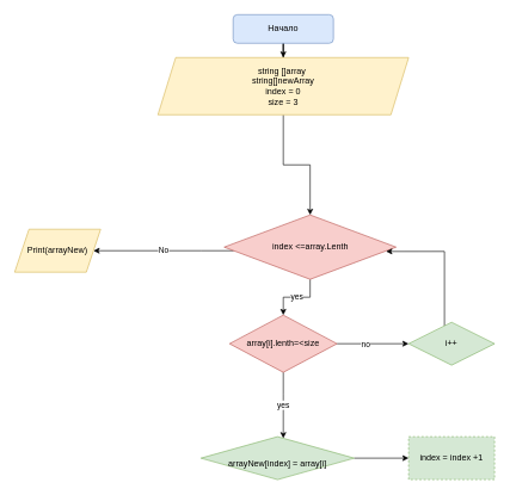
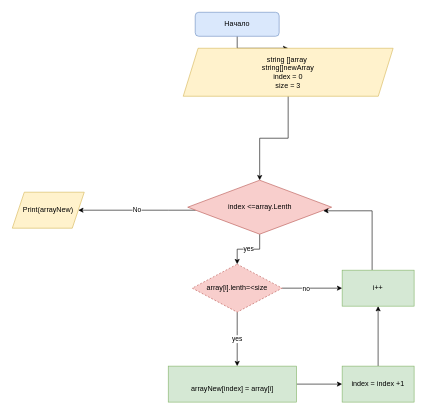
  <mxCell id="0" />
  <mxCell id="1" parent="0" />
  <mxCell id="2" value="" style="edgeStyle=orthogonalEdgeStyle;rounded=0;orthogonalLoop=1;jettySize=auto;html=1;" parent="1" source="3" target="5" edge="1"><mxGeometry relative="1" as="geometry" /></mxCell>
  <mxCell id="3" value="Начало" style="rounded=1;whiteSpace=wrap;html=1;fillColor=#dae8fc;strokeColor=#6c8ebf;" parent="1" vertex="1"><mxGeometry x="325" y="20" width="140" height="40" as="geometry" /></mxCell>
  <mxCell id="4" value="" style="edgeStyle=orthogonalEdgeStyle;rounded=0;orthogonalLoop=1;jettySize=auto;html=1;" parent="1" source="5" target="8" edge="1"><mxGeometry relative="1" as="geometry" /></mxCell>
- <mxCell id="5" value="&lt;br&gt;&lt;br&gt;&lt;br&gt;&lt;br&gt;&lt;br&gt;string []array&amp;nbsp;&lt;br&gt;string[]newArray&lt;br&gt;index = 0&lt;br&gt;size = 3&lt;br&gt;&lt;br&gt;&lt;br&gt;&lt;br&gt;&lt;br&gt;&amp;nbsp;" style="shape=parallelogram;perimeter=parallelogramPerimeter;whiteSpace=wrap;html=1;fixedSize=1;fillColor=#fff2cc;strokeColor=#d6b656;size=24.75;" parent="1" vertex="1"><mxGeometry x="220" y="80" width="350" height="80" as="geometry" /></mxCell>
+ <mxCell id="5" value="&lt;br&gt;&lt;br&gt;&lt;br&gt;&lt;br&gt;&lt;br&gt;string []array&amp;nbsp;&lt;br&gt;string[]newArray&lt;br&gt;index = 0&lt;br&gt;size = 3&lt;br&gt;&lt;br&gt;&lt;br&gt;&lt;br&gt;&lt;br&gt;&amp;nbsp;" style="shape=parallelogram;perimeter=parallelogramPerimeter;whiteSpace=wrap;html=1;fixedSize=1;fillColor=#fff2cc;strokeColor=#d6b656;size=24.75;" parent="1" vertex="1"><mxGeometry x="305" y="80" width="350" height="80" as="geometry" /></mxCell>
  <mxCell id="6" value="yes" style="edgeStyle=orthogonalEdgeStyle;rounded=0;orthogonalLoop=1;jettySize=auto;html=1;" parent="1" source="8" target="13" edge="1"><mxGeometry relative="1" as="geometry" /></mxCell>
  <mxCell id="7" value="No" style="edgeStyle=orthogonalEdgeStyle;rounded=0;orthogonalLoop=1;jettySize=auto;html=1;" parent="1" source="8" target="17" edge="1"><mxGeometry relative="1" as="geometry"><Array as="points"><mxPoint x="280" y="350" /><mxPoint x="280" y="350" /></Array></mxGeometry></mxCell>
  <mxCell id="8" value="index &amp;lt;=array.Lenth&lt;br&gt;" style="rhombus;whiteSpace=wrap;html=1;fillColor=#f8cecc;strokeColor=#b85450;" parent="1" vertex="1"><mxGeometry x="312.5" y="300" width="240" height="90" as="geometry" /></mxCell>
  <mxCell id="9" value="" style="edgeStyle=orthogonalEdgeStyle;rounded=0;orthogonalLoop=1;jettySize=auto;html=1;" parent="1" source="16" target="15" edge="1"><mxGeometry relative="1" as="geometry"><Array as="points"><mxPoint x="630" y="610" /></Array></mxGeometry></mxCell>
  <mxCell id="10" value="yes" style="edgeStyle=orthogonalEdgeStyle;rounded=0;orthogonalLoop=1;jettySize=auto;html=1;" parent="1" source="13" target="16" edge="1"><mxGeometry relative="1" as="geometry"><mxPoint x="390" y="550" as="targetPoint" /><Array as="points"><mxPoint x="395" y="550" /><mxPoint x="395" y="550" /></Array></mxGeometry></mxCell>
  <mxCell id="11" value="" style="edgeStyle=orthogonalEdgeStyle;rounded=0;orthogonalLoop=1;jettySize=auto;html=1;" parent="1" source="13" target="19" edge="1"><mxGeometry relative="1" as="geometry"><mxPoint x="570" y="480" as="targetPoint" /></mxGeometry></mxCell>
  <mxCell id="12" value="no" style="edgeLabel;html=1;align=center;verticalAlign=middle;resizable=0;points=[];" parent="11" vertex="1" connectable="0"><mxGeometry x="-0.222" relative="1" as="geometry"><mxPoint as="offset" /></mxGeometry></mxCell>
- <mxCell id="13" value="array[i].lenth=&amp;lt;size" style="rhombus;whiteSpace=wrap;html=1;fillColor=#f8cecc;strokeColor=#b85450;" parent="1" vertex="1"><mxGeometry x="320" y="440" width="150" height="80" as="geometry" /></mxCell>
- <mxCell id="15" value="index = index +1" style="rounded=0;whiteSpace=wrap;html=1;fillColor=#d5e8d4;strokeColor=#82b366;dashed=1;" parent="1" vertex="1"><mxGeometry x="570" y="610" width="120" height="60" as="geometry" /></mxCell>
- <mxCell id="16" value="&lt;br&gt;arrayNew[index] = array[i]" style="rhombus;whiteSpace=wrap;html=1;fillColor=#d5e8d4;strokeColor=#82b366;" parent="1" vertex="1"><mxGeometry x="280" y="610" width="214" height="60" as="geometry" /></mxCell>
+ <mxCell id="13" value="array[i].lenth=&amp;lt;size" style="rhombus;whiteSpace=wrap;html=1;fillColor=#f8cecc;strokeColor=#b85450;dashed=1;" parent="1" vertex="1"><mxGeometry x="320" y="440" width="150" height="80" as="geometry" /></mxCell>
+ <mxCell id="14" value="" style="edgeStyle=orthogonalEdgeStyle;rounded=0;orthogonalLoop=1;jettySize=auto;html=1;" edge="1" parent="1" source="15" target="19"><mxGeometry relative="1" as="geometry" /></mxCell>
+ <mxCell id="15" value="index = index +1" style="rounded=0;whiteSpace=wrap;html=1;fillColor=#d5e8d4;strokeColor=#82b366;" parent="1" vertex="1"><mxGeometry x="570" y="610" width="120" height="60" as="geometry" /></mxCell>
+ <mxCell id="16" value="&lt;br&gt;arrayNew[index] = array[i]" style="rounded=0;whiteSpace=wrap;html=1;fillColor=#d5e8d4;strokeColor=#82b366;" parent="1" vertex="1"><mxGeometry x="280" y="610" width="214" height="60" as="geometry" /></mxCell>
  <mxCell id="17" value="Print(arrayNew)" style="shape=parallelogram;perimeter=parallelogramPerimeter;whiteSpace=wrap;html=1;fixedSize=1;fillColor=#fff2cc;strokeColor=#d6b656;" parent="1" vertex="1"><mxGeometry x="20" y="320" width="120" height="60" as="geometry" /></mxCell>
  <mxCell id="18" style="edgeStyle=orthogonalEdgeStyle;rounded=0;orthogonalLoop=1;jettySize=auto;html=1;entryX=0.942;entryY=0.567;entryDx=0;entryDy=0;entryPerimeter=0;" edge="1" parent="1" source="19" target="8"><mxGeometry relative="1" as="geometry"><Array as="points"><mxPoint x="620" y="351" /></Array></mxGeometry></mxCell>
- <mxCell id="19" value="i++" style="rhombus;whiteSpace=wrap;html=1;fillColor=#d5e8d4;strokeColor=#82b366;" vertex="1" parent="1"><mxGeometry x="570" y="450" width="120" height="60" as="geometry" /></mxCell>
+ <mxCell id="19" value="i++" style="rounded=0;whiteSpace=wrap;html=1;fillColor=#d5e8d4;strokeColor=#82b366;" vertex="1" parent="1"><mxGeometry x="570" y="450" width="120" height="60" as="geometry" /></mxCell>
